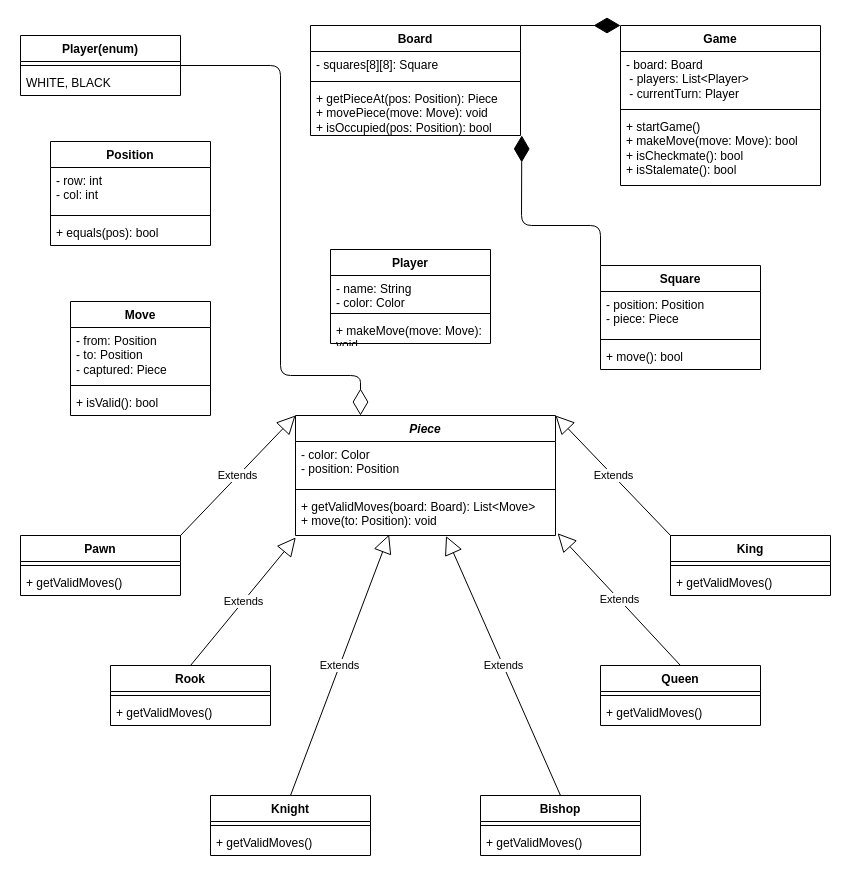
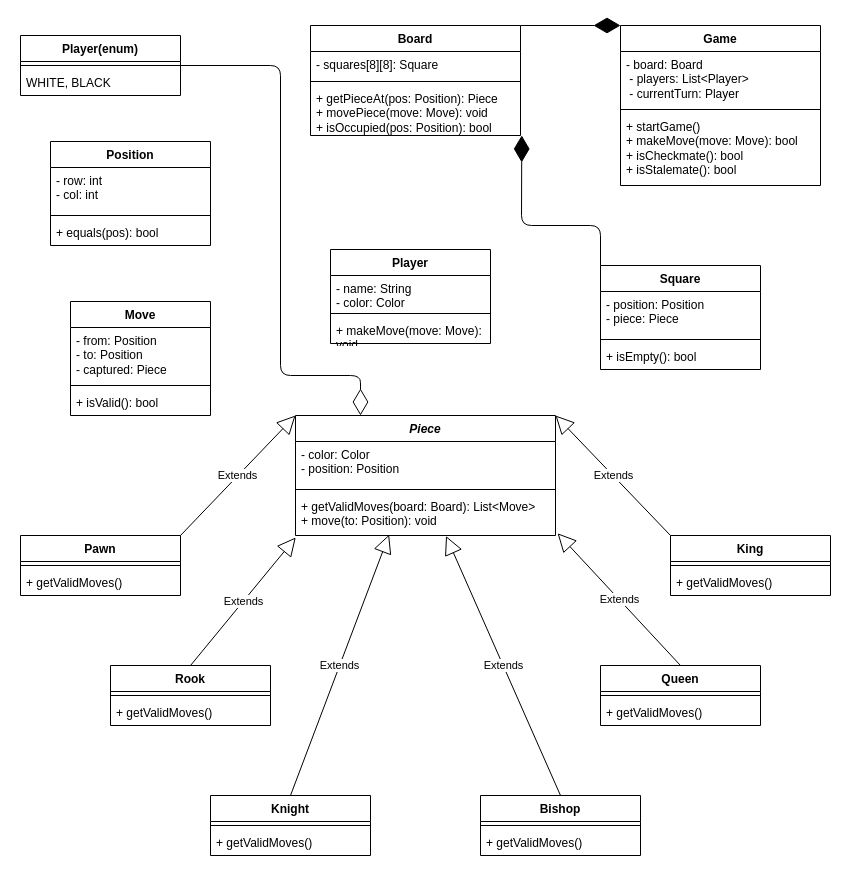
  <mxCell id="0" />
  <mxCell id="1" parent="0" />
  <mxCell id="2" value="&lt;i&gt;Piece&lt;/i&gt;" style="swimlane;fontStyle=1;align=center;verticalAlign=top;childLayout=stackLayout;horizontal=1;startSize=26;horizontalStack=0;resizeParent=1;resizeParentMax=0;resizeLast=0;collapsible=1;marginBottom=0;whiteSpace=wrap;html=1;" parent="1" vertex="1"><mxGeometry x="295" y="410" width="260" height="120" as="geometry" /></mxCell>
  <mxCell id="3" value="- color: Color&lt;div&gt;- position: Position&lt;/div&gt;&lt;div&gt;&lt;br&gt;&lt;/div&gt;" style="text;strokeColor=none;fillColor=none;align=left;verticalAlign=top;spacingLeft=4;spacingRight=4;overflow=hidden;rotatable=0;points=[[0,0.5],[1,0.5]];portConstraint=eastwest;whiteSpace=wrap;html=1;" parent="2" vertex="1"><mxGeometry y="26" width="260" height="44" as="geometry" /></mxCell>
  <mxCell id="4" value="" style="line;strokeWidth=1;fillColor=none;align=left;verticalAlign=middle;spacingTop=-1;spacingLeft=3;spacingRight=3;rotatable=0;labelPosition=right;points=[];portConstraint=eastwest;strokeColor=inherit;" parent="2" vertex="1"><mxGeometry y="70" width="260" height="8" as="geometry" /></mxCell>
  <mxCell id="5" value="+ getValidMoves(board: Board): List&amp;lt;Move&amp;gt;&lt;div&gt;+ move(to: Position): void&lt;/div&gt;" style="text;strokeColor=none;fillColor=none;align=left;verticalAlign=top;spacingLeft=4;spacingRight=4;overflow=hidden;rotatable=0;points=[[0,0.5],[1,0.5]];portConstraint=eastwest;whiteSpace=wrap;html=1;" parent="2" vertex="1"><mxGeometry y="78" width="260" height="42" as="geometry" /></mxCell>
  <mxCell id="6" value="Rook" style="swimlane;fontStyle=1;align=center;verticalAlign=top;childLayout=stackLayout;horizontal=1;startSize=26;horizontalStack=0;resizeParent=1;resizeParentMax=0;resizeLast=0;collapsible=1;marginBottom=0;whiteSpace=wrap;html=1;" parent="1" vertex="1"><mxGeometry x="110" y="660" width="160" height="60" as="geometry" /></mxCell>
  <mxCell id="7" value="" style="line;strokeWidth=1;fillColor=none;align=left;verticalAlign=middle;spacingTop=-1;spacingLeft=3;spacingRight=3;rotatable=0;labelPosition=right;points=[];portConstraint=eastwest;strokeColor=inherit;" parent="6" vertex="1"><mxGeometry y="26" width="160" height="8" as="geometry" /></mxCell>
  <mxCell id="8" value="+ getValidMoves()" style="text;strokeColor=none;fillColor=none;align=left;verticalAlign=top;spacingLeft=4;spacingRight=4;overflow=hidden;rotatable=0;points=[[0,0.5],[1,0.5]];portConstraint=eastwest;whiteSpace=wrap;html=1;" parent="6" vertex="1"><mxGeometry y="34" width="160" height="26" as="geometry" /></mxCell>
  <mxCell id="9" value="Bishop" style="swimlane;fontStyle=1;align=center;verticalAlign=top;childLayout=stackLayout;horizontal=1;startSize=26;horizontalStack=0;resizeParent=1;resizeParentMax=0;resizeLast=0;collapsible=1;marginBottom=0;whiteSpace=wrap;html=1;" parent="1" vertex="1"><mxGeometry x="480" y="790" width="160" height="60" as="geometry" /></mxCell>
  <mxCell id="10" value="" style="line;strokeWidth=1;fillColor=none;align=left;verticalAlign=middle;spacingTop=-1;spacingLeft=3;spacingRight=3;rotatable=0;labelPosition=right;points=[];portConstraint=eastwest;strokeColor=inherit;" parent="9" vertex="1"><mxGeometry y="26" width="160" height="8" as="geometry" /></mxCell>
  <mxCell id="11" value="+ getValidMoves()" style="text;strokeColor=none;fillColor=none;align=left;verticalAlign=top;spacingLeft=4;spacingRight=4;overflow=hidden;rotatable=0;points=[[0,0.5],[1,0.5]];portConstraint=eastwest;whiteSpace=wrap;html=1;" parent="9" vertex="1"><mxGeometry y="34" width="160" height="26" as="geometry" /></mxCell>
  <mxCell id="12" value="Pawn" style="swimlane;fontStyle=1;align=center;verticalAlign=top;childLayout=stackLayout;horizontal=1;startSize=26;horizontalStack=0;resizeParent=1;resizeParentMax=0;resizeLast=0;collapsible=1;marginBottom=0;whiteSpace=wrap;html=1;" parent="1" vertex="1"><mxGeometry x="20" y="530" width="160" height="60" as="geometry" /></mxCell>
  <mxCell id="13" value="" style="line;strokeWidth=1;fillColor=none;align=left;verticalAlign=middle;spacingTop=-1;spacingLeft=3;spacingRight=3;rotatable=0;labelPosition=right;points=[];portConstraint=eastwest;strokeColor=inherit;" parent="12" vertex="1"><mxGeometry y="26" width="160" height="8" as="geometry" /></mxCell>
  <mxCell id="14" value="+ getValidMoves()" style="text;strokeColor=none;fillColor=none;align=left;verticalAlign=top;spacingLeft=4;spacingRight=4;overflow=hidden;rotatable=0;points=[[0,0.5],[1,0.5]];portConstraint=eastwest;whiteSpace=wrap;html=1;" parent="12" vertex="1"><mxGeometry y="34" width="160" height="26" as="geometry" /></mxCell>
  <mxCell id="15" value="Knight" style="swimlane;fontStyle=1;align=center;verticalAlign=top;childLayout=stackLayout;horizontal=1;startSize=26;horizontalStack=0;resizeParent=1;resizeParentMax=0;resizeLast=0;collapsible=1;marginBottom=0;whiteSpace=wrap;html=1;" parent="1" vertex="1"><mxGeometry x="210" y="790" width="160" height="60" as="geometry" /></mxCell>
  <mxCell id="16" value="" style="line;strokeWidth=1;fillColor=none;align=left;verticalAlign=middle;spacingTop=-1;spacingLeft=3;spacingRight=3;rotatable=0;labelPosition=right;points=[];portConstraint=eastwest;strokeColor=inherit;" parent="15" vertex="1"><mxGeometry y="26" width="160" height="8" as="geometry" /></mxCell>
  <mxCell id="17" value="+ getValidMoves()" style="text;strokeColor=none;fillColor=none;align=left;verticalAlign=top;spacingLeft=4;spacingRight=4;overflow=hidden;rotatable=0;points=[[0,0.5],[1,0.5]];portConstraint=eastwest;whiteSpace=wrap;html=1;" parent="15" vertex="1"><mxGeometry y="34" width="160" height="26" as="geometry" /></mxCell>
  <mxCell id="18" value="King" style="swimlane;fontStyle=1;align=center;verticalAlign=top;childLayout=stackLayout;horizontal=1;startSize=26;horizontalStack=0;resizeParent=1;resizeParentMax=0;resizeLast=0;collapsible=1;marginBottom=0;whiteSpace=wrap;html=1;" parent="1" vertex="1"><mxGeometry x="670" y="530" width="160" height="60" as="geometry" /></mxCell>
  <mxCell id="19" value="" style="line;strokeWidth=1;fillColor=none;align=left;verticalAlign=middle;spacingTop=-1;spacingLeft=3;spacingRight=3;rotatable=0;labelPosition=right;points=[];portConstraint=eastwest;strokeColor=inherit;" parent="18" vertex="1"><mxGeometry y="26" width="160" height="8" as="geometry" /></mxCell>
  <mxCell id="20" value="+ getValidMoves()" style="text;strokeColor=none;fillColor=none;align=left;verticalAlign=top;spacingLeft=4;spacingRight=4;overflow=hidden;rotatable=0;points=[[0,0.5],[1,0.5]];portConstraint=eastwest;whiteSpace=wrap;html=1;" parent="18" vertex="1"><mxGeometry y="34" width="160" height="26" as="geometry" /></mxCell>
  <mxCell id="21" value="Queen" style="swimlane;fontStyle=1;align=center;verticalAlign=top;childLayout=stackLayout;horizontal=1;startSize=26;horizontalStack=0;resizeParent=1;resizeParentMax=0;resizeLast=0;collapsible=1;marginBottom=0;whiteSpace=wrap;html=1;" parent="1" vertex="1"><mxGeometry x="600" y="660" width="160" height="60" as="geometry" /></mxCell>
  <mxCell id="22" value="" style="line;strokeWidth=1;fillColor=none;align=left;verticalAlign=middle;spacingTop=-1;spacingLeft=3;spacingRight=3;rotatable=0;labelPosition=right;points=[];portConstraint=eastwest;strokeColor=inherit;" parent="21" vertex="1"><mxGeometry y="26" width="160" height="8" as="geometry" /></mxCell>
  <mxCell id="23" value="+ getValidMoves()" style="text;strokeColor=none;fillColor=none;align=left;verticalAlign=top;spacingLeft=4;spacingRight=4;overflow=hidden;rotatable=0;points=[[0,0.5],[1,0.5]];portConstraint=eastwest;whiteSpace=wrap;html=1;" parent="21" vertex="1"><mxGeometry y="34" width="160" height="26" as="geometry" /></mxCell>
  <mxCell id="24" value="Extends" style="endArrow=block;endSize=16;endFill=0;html=1;rounded=0;entryX=0;entryY=0;entryDx=0;entryDy=0;exitX=1;exitY=0;exitDx=0;exitDy=0;" parent="1" source="12" target="2" edge="1"><mxGeometry width="160" relative="1" as="geometry"><mxPoint x="40" y="360" as="sourcePoint" /><mxPoint x="200" y="360" as="targetPoint" /></mxGeometry></mxCell>
  <mxCell id="25" value="Extends" style="endArrow=block;endSize=16;endFill=0;html=1;rounded=0;exitX=0.5;exitY=0;exitDx=0;exitDy=0;entryX=0.001;entryY=1.047;entryDx=0;entryDy=0;entryPerimeter=0;" parent="1" source="6" target="5" edge="1"><mxGeometry width="160" relative="1" as="geometry"><mxPoint x="190" y="640" as="sourcePoint" /><mxPoint x="310" y="570" as="targetPoint" /></mxGeometry></mxCell>
  <mxCell id="26" value="Extends" style="endArrow=block;endSize=16;endFill=0;html=1;rounded=0;exitX=0.5;exitY=0;exitDx=0;exitDy=0;entryX=0.36;entryY=0.98;entryDx=0;entryDy=0;entryPerimeter=0;" parent="1" source="15" target="5" edge="1"><mxGeometry width="160" relative="1" as="geometry"><mxPoint x="295" y="768" as="sourcePoint" /><mxPoint x="400" y="640" as="targetPoint" /></mxGeometry></mxCell>
  <mxCell id="27" value="Extends" style="endArrow=block;endSize=16;endFill=0;html=1;rounded=0;exitX=0.5;exitY=0;exitDx=0;exitDy=0;entryX=0.579;entryY=1.013;entryDx=0;entryDy=0;entryPerimeter=0;" parent="1" source="9" target="5" edge="1"><mxGeometry width="160" relative="1" as="geometry"><mxPoint x="540" y="810" as="sourcePoint" /><mxPoint x="530" y="550" as="targetPoint" /></mxGeometry></mxCell>
  <mxCell id="28" value="Extends" style="endArrow=block;endSize=16;endFill=0;html=1;rounded=0;exitX=0.5;exitY=0;exitDx=0;exitDy=0;entryX=1.008;entryY=0.947;entryDx=0;entryDy=0;entryPerimeter=0;" parent="1" source="21" target="5" edge="1"><mxGeometry width="160" relative="1" as="geometry"><mxPoint x="634" y="699" as="sourcePoint" /><mxPoint x="520" y="440" as="targetPoint" /></mxGeometry></mxCell>
  <mxCell id="29" value="Extends" style="endArrow=block;endSize=16;endFill=0;html=1;rounded=0;exitX=0;exitY=0;exitDx=0;exitDy=0;entryX=1;entryY=0;entryDx=0;entryDy=0;" parent="1" source="18" target="2" edge="1"><mxGeometry width="160" relative="1" as="geometry"><mxPoint x="741.5" y="512" as="sourcePoint" /><mxPoint x="618.5" y="380" as="targetPoint" /></mxGeometry></mxCell>
  <mxCell id="30" value="Player(enum)" style="swimlane;fontStyle=1;align=center;verticalAlign=top;childLayout=stackLayout;horizontal=1;startSize=26;horizontalStack=0;resizeParent=1;resizeParentMax=0;resizeLast=0;collapsible=1;marginBottom=0;whiteSpace=wrap;html=1;" parent="1" vertex="1"><mxGeometry x="20" y="30" width="160" height="60" as="geometry" /></mxCell>
  <mxCell id="31" value="" style="line;strokeWidth=1;fillColor=none;align=left;verticalAlign=middle;spacingTop=-1;spacingLeft=3;spacingRight=3;rotatable=0;labelPosition=right;points=[];portConstraint=eastwest;strokeColor=inherit;" parent="30" vertex="1"><mxGeometry y="26" width="160" height="8" as="geometry" /></mxCell>
  <mxCell id="32" value="WHITE, BLACK" style="text;strokeColor=none;fillColor=none;align=left;verticalAlign=top;spacingLeft=4;spacingRight=4;overflow=hidden;rotatable=0;points=[[0,0.5],[1,0.5]];portConstraint=eastwest;whiteSpace=wrap;html=1;" parent="30" vertex="1"><mxGeometry y="34" width="160" height="26" as="geometry" /></mxCell>
  <mxCell id="33" value="Position" style="swimlane;fontStyle=1;align=center;verticalAlign=top;childLayout=stackLayout;horizontal=1;startSize=26;horizontalStack=0;resizeParent=1;resizeParentMax=0;resizeLast=0;collapsible=1;marginBottom=0;whiteSpace=wrap;html=1;" parent="1" vertex="1"><mxGeometry x="50" y="136" width="160" height="104" as="geometry" /></mxCell>
  <mxCell id="34" value="- row: int&lt;div&gt;- col: int&lt;/div&gt;" style="text;strokeColor=none;fillColor=none;align=left;verticalAlign=top;spacingLeft=4;spacingRight=4;overflow=hidden;rotatable=0;points=[[0,0.5],[1,0.5]];portConstraint=eastwest;whiteSpace=wrap;html=1;" parent="33" vertex="1"><mxGeometry y="26" width="160" height="44" as="geometry" /></mxCell>
  <mxCell id="35" value="" style="line;strokeWidth=1;fillColor=none;align=left;verticalAlign=middle;spacingTop=-1;spacingLeft=3;spacingRight=3;rotatable=0;labelPosition=right;points=[];portConstraint=eastwest;strokeColor=inherit;" parent="33" vertex="1"><mxGeometry y="70" width="160" height="8" as="geometry" /></mxCell>
  <mxCell id="36" value="+ equals(pos): bool&lt;div&gt;&lt;br&gt;&lt;/div&gt;" style="text;strokeColor=none;fillColor=none;align=left;verticalAlign=top;spacingLeft=4;spacingRight=4;overflow=hidden;rotatable=0;points=[[0,0.5],[1,0.5]];portConstraint=eastwest;whiteSpace=wrap;html=1;" parent="33" vertex="1"><mxGeometry y="78" width="160" height="26" as="geometry" /></mxCell>
  <mxCell id="37" value="Game" style="swimlane;fontStyle=1;align=center;verticalAlign=top;childLayout=stackLayout;horizontal=1;startSize=26;horizontalStack=0;resizeParent=1;resizeParentMax=0;resizeLast=0;collapsible=1;marginBottom=0;whiteSpace=wrap;html=1;" parent="1" vertex="1"><mxGeometry x="620" y="20" width="200" height="160" as="geometry" /></mxCell>
  <mxCell id="38" value="&lt;div&gt;- board: Board&amp;nbsp;&lt;/div&gt;&lt;div&gt;&amp;nbsp;- players: List&amp;lt;Player&amp;gt;&amp;nbsp;&lt;/div&gt;&lt;div&gt;&amp;nbsp;- currentTurn: Player&lt;/div&gt;" style="text;strokeColor=none;fillColor=none;align=left;verticalAlign=top;spacingLeft=4;spacingRight=4;overflow=hidden;rotatable=0;points=[[0,0.5],[1,0.5]];portConstraint=eastwest;whiteSpace=wrap;html=1;" parent="37" vertex="1"><mxGeometry y="26" width="200" height="54" as="geometry" /></mxCell>
  <mxCell id="39" value="" style="line;strokeWidth=1;fillColor=none;align=left;verticalAlign=middle;spacingTop=-1;spacingLeft=3;spacingRight=3;rotatable=0;labelPosition=right;points=[];portConstraint=eastwest;strokeColor=inherit;" parent="37" vertex="1"><mxGeometry y="80" width="200" height="8" as="geometry" /></mxCell>
  <mxCell id="40" value="&lt;div&gt;+ startGame()&amp;nbsp;&lt;/div&gt;&lt;div&gt;+ makeMove(move: Move): bool&amp;nbsp;&lt;/div&gt;&lt;div&gt;+ isCheckmate(): bool&amp;nbsp;&lt;/div&gt;&lt;div&gt;+ isStalemate(): bool&amp;nbsp;&lt;/div&gt;" style="text;strokeColor=none;fillColor=none;align=left;verticalAlign=top;spacingLeft=4;spacingRight=4;overflow=hidden;rotatable=0;points=[[0,0.5],[1,0.5]];portConstraint=eastwest;whiteSpace=wrap;html=1;" parent="37" vertex="1"><mxGeometry y="88" width="200" height="72" as="geometry" /></mxCell>
  <mxCell id="41" value="Board" style="swimlane;fontStyle=1;align=center;verticalAlign=top;childLayout=stackLayout;horizontal=1;startSize=26;horizontalStack=0;resizeParent=1;resizeParentMax=0;resizeLast=0;collapsible=1;marginBottom=0;whiteSpace=wrap;html=1;" parent="1" vertex="1"><mxGeometry x="310" y="20" width="210" height="110" as="geometry" /></mxCell>
  <mxCell id="42" value="- squares[8][8]: Square&amp;nbsp;" style="text;strokeColor=none;fillColor=none;align=left;verticalAlign=top;spacingLeft=4;spacingRight=4;overflow=hidden;rotatable=0;points=[[0,0.5],[1,0.5]];portConstraint=eastwest;whiteSpace=wrap;html=1;" parent="41" vertex="1"><mxGeometry y="26" width="210" height="26" as="geometry" /></mxCell>
  <mxCell id="43" value="" style="line;strokeWidth=1;fillColor=none;align=left;verticalAlign=middle;spacingTop=-1;spacingLeft=3;spacingRight=3;rotatable=0;labelPosition=right;points=[];portConstraint=eastwest;strokeColor=inherit;" parent="41" vertex="1"><mxGeometry y="52" width="210" height="8" as="geometry" /></mxCell>
  <mxCell id="44" value="+ getPieceAt(pos: Position): Piece&lt;div&gt;+ movePiece(move: Move): void&lt;/div&gt;&lt;div&gt;+ isOccupied(pos: Position): bool&lt;/div&gt;" style="text;strokeColor=none;fillColor=none;align=left;verticalAlign=top;spacingLeft=4;spacingRight=4;overflow=hidden;rotatable=0;points=[[0,0.5],[1,0.5]];portConstraint=eastwest;whiteSpace=wrap;html=1;" parent="41" vertex="1"><mxGeometry y="60" width="210" height="50" as="geometry" /></mxCell>
  <mxCell id="45" value="Square" style="swimlane;fontStyle=1;align=center;verticalAlign=top;childLayout=stackLayout;horizontal=1;startSize=26;horizontalStack=0;resizeParent=1;resizeParentMax=0;resizeLast=0;collapsible=1;marginBottom=0;whiteSpace=wrap;html=1;" parent="1" vertex="1"><mxGeometry x="600" y="260" width="160" height="104" as="geometry" /></mxCell>
  <mxCell id="46" value="- position: Position&amp;nbsp;&lt;div&gt;- piece: Piece&amp;nbsp;&lt;/div&gt;" style="text;strokeColor=none;fillColor=none;align=left;verticalAlign=top;spacingLeft=4;spacingRight=4;overflow=hidden;rotatable=0;points=[[0,0.5],[1,0.5]];portConstraint=eastwest;whiteSpace=wrap;html=1;" parent="45" vertex="1"><mxGeometry y="26" width="160" height="44" as="geometry" /></mxCell>
  <mxCell id="47" value="" style="line;strokeWidth=1;fillColor=none;align=left;verticalAlign=middle;spacingTop=-1;spacingLeft=3;spacingRight=3;rotatable=0;labelPosition=right;points=[];portConstraint=eastwest;strokeColor=inherit;" parent="45" vertex="1"><mxGeometry y="70" width="160" height="8" as="geometry" /></mxCell>
- <mxCell id="48" value="+ move(): bool&amp;nbsp;" style="text;strokeColor=none;fillColor=none;align=left;verticalAlign=top;spacingLeft=4;spacingRight=4;overflow=hidden;rotatable=0;points=[[0,0.5],[1,0.5]];portConstraint=eastwest;whiteSpace=wrap;html=1;" parent="45" vertex="1"><mxGeometry y="78" width="160" height="26" as="geometry" /></mxCell>
+ <mxCell id="48" value="+ isEmpty(): bool&amp;nbsp;" style="text;strokeColor=none;fillColor=none;align=left;verticalAlign=top;spacingLeft=4;spacingRight=4;overflow=hidden;rotatable=0;points=[[0,0.5],[1,0.5]];portConstraint=eastwest;whiteSpace=wrap;html=1;" parent="45" vertex="1"><mxGeometry y="78" width="160" height="26" as="geometry" /></mxCell>
  <mxCell id="49" value="Player" style="swimlane;fontStyle=1;align=center;verticalAlign=top;childLayout=stackLayout;horizontal=1;startSize=26;horizontalStack=0;resizeParent=1;resizeParentMax=0;resizeLast=0;collapsible=1;marginBottom=0;whiteSpace=wrap;html=1;" parent="1" vertex="1"><mxGeometry x="330" y="244" width="160" height="94" as="geometry" /></mxCell>
  <mxCell id="50" value="- name: String&lt;div&gt;- color: Color&lt;/div&gt;" style="text;strokeColor=none;fillColor=none;align=left;verticalAlign=top;spacingLeft=4;spacingRight=4;overflow=hidden;rotatable=0;points=[[0,0.5],[1,0.5]];portConstraint=eastwest;whiteSpace=wrap;html=1;" parent="49" vertex="1"><mxGeometry y="26" width="160" height="34" as="geometry" /></mxCell>
  <mxCell id="51" value="" style="line;strokeWidth=1;fillColor=none;align=left;verticalAlign=middle;spacingTop=-1;spacingLeft=3;spacingRight=3;rotatable=0;labelPosition=right;points=[];portConstraint=eastwest;strokeColor=inherit;" parent="49" vertex="1"><mxGeometry y="60" width="160" height="8" as="geometry" /></mxCell>
  <mxCell id="52" value="+ makeMove(move: Move): void" style="text;strokeColor=none;fillColor=none;align=left;verticalAlign=top;spacingLeft=4;spacingRight=4;overflow=hidden;rotatable=0;points=[[0,0.5],[1,0.5]];portConstraint=eastwest;whiteSpace=wrap;html=1;" parent="49" vertex="1"><mxGeometry y="68" width="160" height="26" as="geometry" /></mxCell>
  <mxCell id="53" value="Move" style="swimlane;fontStyle=1;align=center;verticalAlign=top;childLayout=stackLayout;horizontal=1;startSize=26;horizontalStack=0;resizeParent=1;resizeParentMax=0;resizeLast=0;collapsible=1;marginBottom=0;whiteSpace=wrap;html=1;" parent="1" vertex="1"><mxGeometry x="70" y="296" width="140" height="114" as="geometry" /></mxCell>
  <mxCell id="54" value="&lt;div&gt;- from: Position&lt;/div&gt;&lt;div&gt;- to: Position&amp;nbsp;&lt;/div&gt;&lt;div&gt;- captured: Piece&lt;/div&gt;" style="text;strokeColor=none;fillColor=none;align=left;verticalAlign=top;spacingLeft=4;spacingRight=4;overflow=hidden;rotatable=0;points=[[0,0.5],[1,0.5]];portConstraint=eastwest;whiteSpace=wrap;html=1;" parent="53" vertex="1"><mxGeometry y="26" width="140" height="54" as="geometry" /></mxCell>
  <mxCell id="55" value="" style="line;strokeWidth=1;fillColor=none;align=left;verticalAlign=middle;spacingTop=-1;spacingLeft=3;spacingRight=3;rotatable=0;labelPosition=right;points=[];portConstraint=eastwest;strokeColor=inherit;" parent="53" vertex="1"><mxGeometry y="80" width="140" height="8" as="geometry" /></mxCell>
  <mxCell id="56" value="+ isValid(): bool" style="text;strokeColor=none;fillColor=none;align=left;verticalAlign=top;spacingLeft=4;spacingRight=4;overflow=hidden;rotatable=0;points=[[0,0.5],[1,0.5]];portConstraint=eastwest;whiteSpace=wrap;html=1;" parent="53" vertex="1"><mxGeometry y="88" width="140" height="26" as="geometry" /></mxCell>
  <mxCell id="57" style="edgeStyle=orthogonalEdgeStyle;rounded=0;orthogonalLoop=1;jettySize=auto;html=1;exitX=1;exitY=0.5;exitDx=0;exitDy=0;" parent="53" source="54" target="54" edge="1"><mxGeometry relative="1" as="geometry" /></mxCell>
  <mxCell id="58" value="" style="endArrow=diamondThin;endFill=0;endSize=24;html=1;entryX=0.25;entryY=0;entryDx=0;entryDy=0;exitX=1;exitY=0.5;exitDx=0;exitDy=0;exitPerimeter=0;" edge="1" parent="1" source="31" target="2"><mxGeometry width="160" relative="1" as="geometry"><mxPoint x="280" y="30" as="sourcePoint" /><mxPoint x="300" y="280" as="targetPoint" /><Array as="points"><mxPoint x="280" y="60" /><mxPoint x="280" y="370" /><mxPoint x="360" y="370" /></Array></mxGeometry></mxCell>
  <mxCell id="59" value="" style="endArrow=diamondThin;endFill=1;endSize=24;html=1;entryX=0;entryY=0;entryDx=0;entryDy=0;exitX=1;exitY=0;exitDx=0;exitDy=0;" edge="1" parent="1" source="41" target="37"><mxGeometry width="160" relative="1" as="geometry"><mxPoint x="470" y="70" as="sourcePoint" /><mxPoint x="630" y="70" as="targetPoint" /></mxGeometry></mxCell>
  <mxCell id="60" value="" style="endArrow=diamondThin;endFill=1;endSize=24;html=1;entryX=1.006;entryY=0.998;entryDx=0;entryDy=0;entryPerimeter=0;exitX=0;exitY=0;exitDx=0;exitDy=0;" edge="1" parent="1" source="45" target="44"><mxGeometry width="160" relative="1" as="geometry"><mxPoint x="600" y="250" as="sourcePoint" /><mxPoint x="520" y="140" as="targetPoint" /><Array as="points"><mxPoint x="600" y="220" /><mxPoint x="521" y="220" /></Array></mxGeometry></mxCell>
